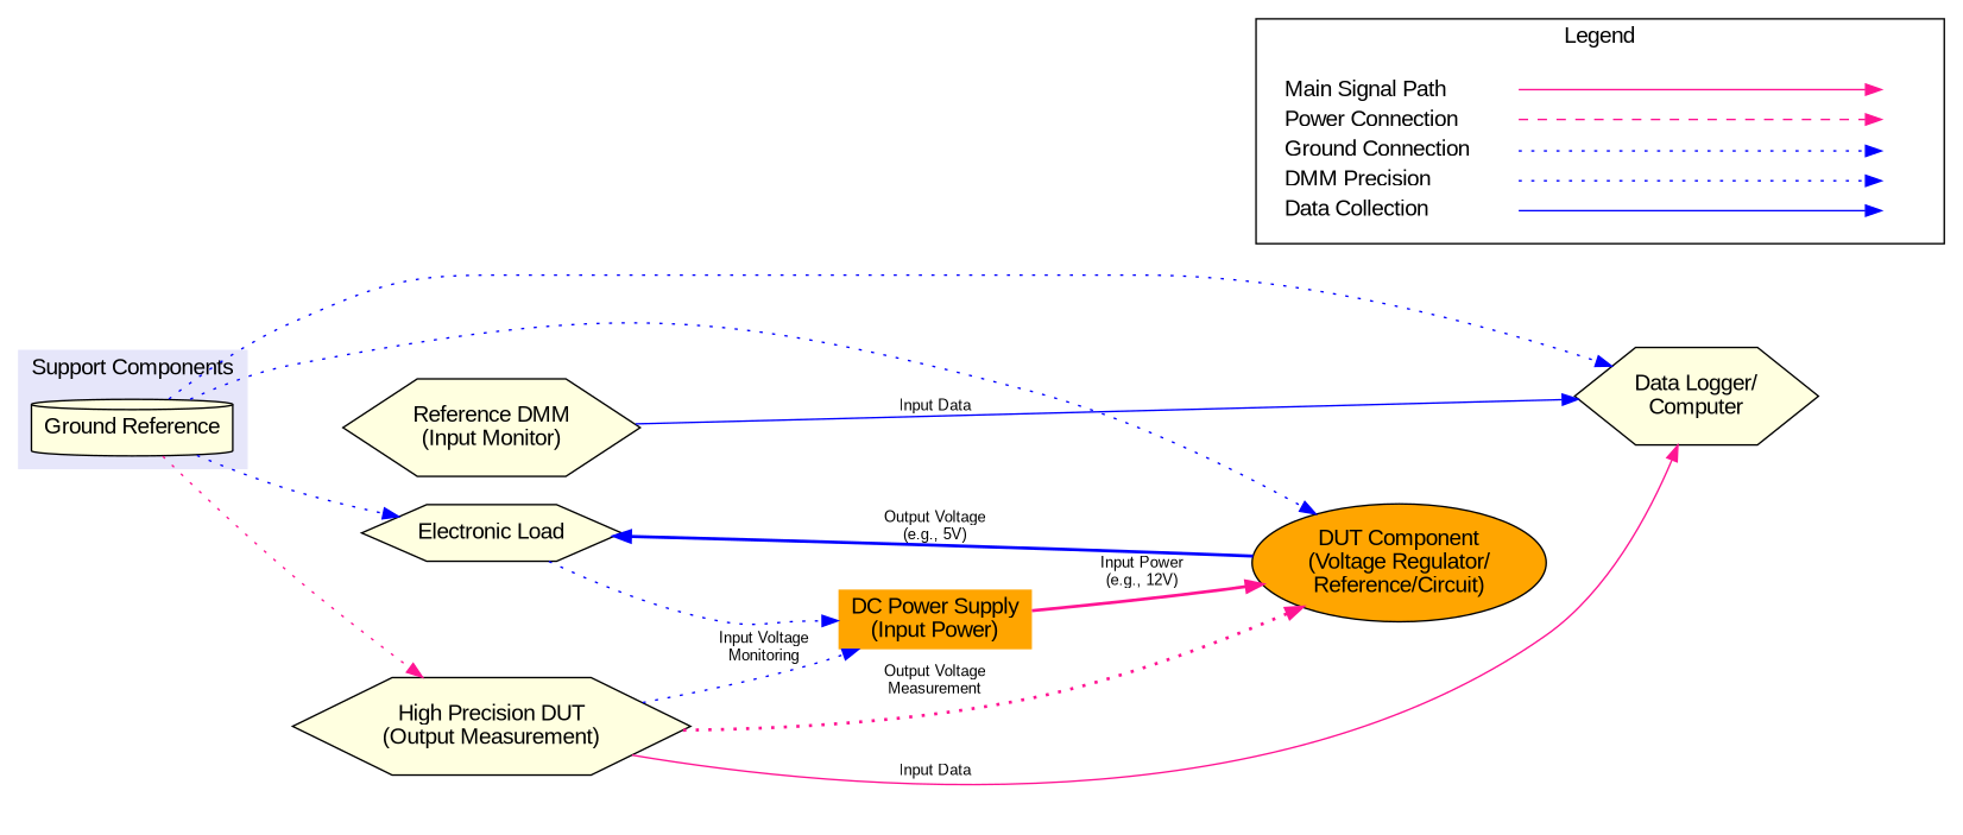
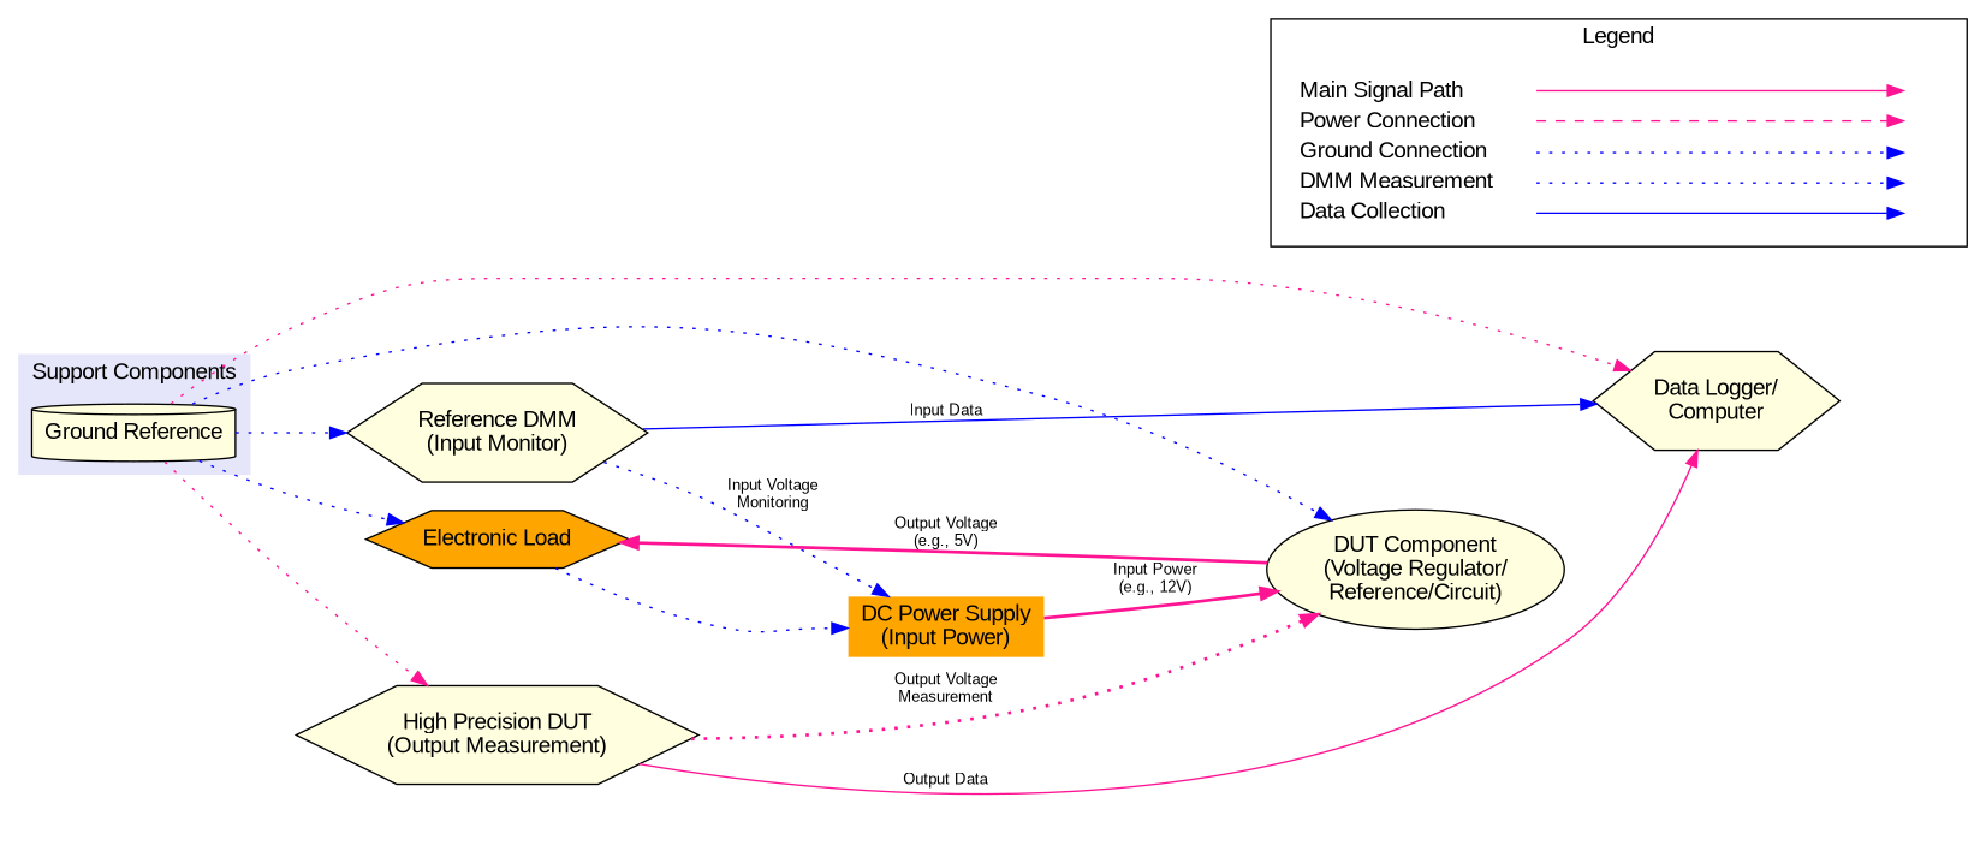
  digraph {
    rankdir=LR
    node [fillcolor=lightyellow fontname=Arial shape=hexagon style=filled]
    edge [color=blue fontname=Arial fontsize=10 penwidth=1 style=dotted]
-   n1 [label="Electronic Load"]
+   n1 [fillcolor=orange label="Electronic Load"]
    n2 [label="High Precision DUT\n(Output Measurement)"]
    legend_cluster [shape=box style=invis fillcolor=""]
    n4 [fillcolor=orange label="DC Power Supply\n(Input Power)" shape=none]
    n5 [label="Reference DMM\n(Input Monitor)"]
-   n6 [fillcolor=orange label="DUT Component\n(Voltage Regulator/\nReference/Circuit)" shape=ellipse]
+   n6 [label="DUT Component\n(Voltage Regulator/\nReference/Circuit)" shape=ellipse]
    n7 [label="Data Logger/\nComputer"]
-   n8 [fillcolor=none label=<<table border="0" cellpadding="2" cellspacing="0" cellborder="0">             <tr><td align="left" port="i1" width="150">Main Signal Path</td></tr>             <tr><td align="left" port="i2">Power Connection</td></tr>             <tr><td align="left" port="i3">Ground Connection</td></tr>             <tr><td align="left" port="i4">DMM Precision</td></tr>             <tr><td align="left" port="i5">Data Collection</td></tr>             </table>> shape=plaintext style=""]
+   n8 [fillcolor=none label=<<table border="0" cellpadding="2" cellspacing="0" cellborder="0">             <tr><td align="left" port="i1" width="150">Main Signal Path</td></tr>             <tr><td align="left" port="i2">Power Connection</td></tr>             <tr><td align="left" port="i3">Ground Connection</td></tr>             <tr><td align="left" port="i4">DMM Measurement</td></tr>             <tr><td align="left" port="i5">Data Collection</td></tr>             </table>> shape=plaintext style=""]
    n9 [fillcolor=none label=<<table border="0" cellpadding="2" cellspacing="0" cellborder="0">             <tr><td port="i1">&nbsp;</td></tr>             <tr><td port="i2">&nbsp;</td></tr>             <tr><td port="i3">&nbsp;</td></tr>             <tr><td port="i4">&nbsp;</td></tr>             <tr><td port="i5">&nbsp;</td></tr>         </table>> shape=plaintext style=""]
    n10 [label="Ground Reference" shape=cylinder]
    subgraph sub_1 {
      rank=same
      n1
      n2
    }
    subgraph sub_2 {
      rank=source
      legend_cluster
    }
    subgraph sub_3 {
      rank=same
      n4
    }
    subgraph sub_4 {
      rank=same
      n5
    }
    subgraph sub_5 {
      rank=same
      n6
    }
    subgraph sub_6 {
      rank=sink
      n7
    }
    subgraph cluster_7 {
      fontname=Arial
      label=Legend
      rank=source
      rankdir=TB
      n8
      n9
    }
    subgraph cluster_8 {
      color=lightgray
      label="Test Instruments"
      style=filled
    }
    subgraph cluster_9 {
      color=lightpink
      label="Device Under Test Section"
      style=filled
    }
    subgraph cluster_10 {
      color=lavender
      fontname=Arial
      label="Support Components"
      style=filled
      n10
    }
    n1 -> n4
    n2 -> n6 [color=deeppink label="Output Voltage\nMeasurement" penwidth=2]
-   n2 -> n7 [color=deeppink label="Input Data" style=""]
+   n2 -> n7 [color=deeppink label="Output Data" style=""]
    n4 -> n6 [color=deeppink label="Input Power\n(e.g., 12V)" penwidth=2 weight=10 style=""]
-   n2 -> n4 [label="Input Voltage\nMonitoring"]
+   n5 -> n4 [label="Input Voltage\nMonitoring"]
    n5 -> n7 [label="Input Data" style=""]
-   n6 -> n1 [label="Output Voltage\n(e.g., 5V)" penwidth=2 weight=10 style=""]
+   n6 -> n1 [color=deeppink label="Output Voltage\n(e.g., 5V)" penwidth=2 weight=10 style=""]
    n8 -> n9 [color=deeppink headport="i1:w" tailport="i1:e" style=""]
    n8 -> n9 [color=deeppink headport="i2:w" style=dashed tailport="i2:e"]
    n8 -> n9 [headport="i3:w" tailport="i3:e"]
    n8 -> n9 [headport="i4:w" tailport="i4:e"]
    n8 -> n9 [headport="i5:w" tailport="i5:e" style=""]
    n10 -> n1
    n10 -> n2 [color=deeppink]
+   n10 -> n5
    n10 -> n6
-   n10 -> n7
+   n10 -> n7 [color=deeppink]
  }
